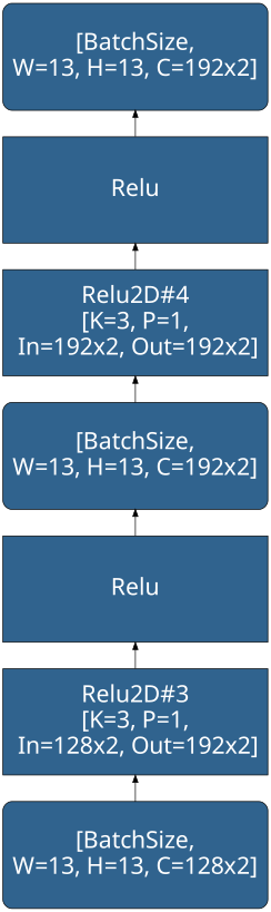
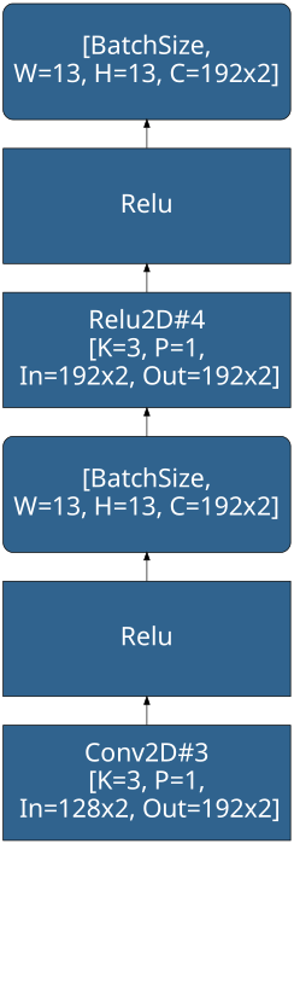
  digraph {
    rankdir=BT
    node [color=Black fillcolor="#30638e" fontcolor=White fontname=SimHei fontsize=32 shape=box style=filled]
-   n1 [height=2 label="[BatchSize,\nW=13, H=13, C=128x2]" shape=Mrecord width=5]
-   n2 [height=2 label="Relu2D#3\n[K=3, P=1,\n In=128x2, Out=192x2]" width=5]
+   n2 [height=2 label="Conv2D#3\n[K=3, P=1,\n In=128x2, Out=192x2]" width=5]
    n3 [height=2 label=Relu width=5]
    n4 [height=2 label="[BatchSize,\nW=13, H=13, C=192x2]" shape=Mrecord width=5]
    n5 [height=2 label="Relu2D#4\n[K=3, P=1,\n In=192x2, Out=192x2]" width=5]
    n6 [height=2 label=Relu width=5]
    n7 [height=2 label="[BatchSize,\nW=13, H=13, C=192x2]" shape=Mrecord width=5]
-   n1 -> n2
    n2 -> n3
    n3 -> n4
    n4 -> n5
    n5 -> n6
    n6 -> n7
  }
